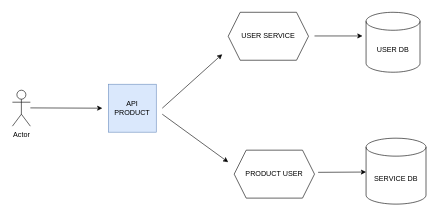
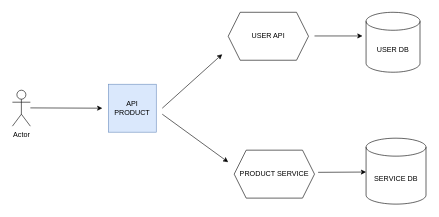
  <mxCell id="0" />
  <mxCell id="1" parent="0" />
  <mxCell id="2" value="Actor" style="shape=umlActor;verticalLabelPosition=bottom;verticalAlign=top;html=1;outlineConnect=0;" vertex="1" parent="1"><mxGeometry x="20" y="150" width="30" height="60" as="geometry" /></mxCell>
  <mxCell id="3" value="API PRODUCT" style="whiteSpace=wrap;html=1;aspect=fixed;fillColor=#dae8fc;strokeColor=#6c8ebf;" vertex="1" parent="1"><mxGeometry x="180" y="140" width="80" height="80" as="geometry" /></mxCell>
  <mxCell id="4" value="" style="endArrow=classic;html=1;rounded=0;" edge="1" parent="1"><mxGeometry width="50" height="50" relative="1" as="geometry"><mxPoint x="50" y="179.5" as="sourcePoint" /><mxPoint x="170" y="180" as="targetPoint" /></mxGeometry></mxCell>
- <mxCell id="5" value="USER SERVICE" style="shape=hexagon;perimeter=hexagonPerimeter2;whiteSpace=wrap;html=1;fixedSize=1;" vertex="1" parent="1"><mxGeometry x="380" y="20" width="134" height="80" as="geometry" /></mxCell>
- <mxCell id="6" value="PRODUCT USER" style="shape=hexagon;perimeter=hexagonPerimeter2;whiteSpace=wrap;html=1;fixedSize=1;" vertex="1" parent="1"><mxGeometry x="390" y="250" width="134" height="80" as="geometry" /></mxCell>
+ <mxCell id="5" value="USER API" style="shape=hexagon;perimeter=hexagonPerimeter2;whiteSpace=wrap;html=1;fixedSize=1;" vertex="1" parent="1"><mxGeometry x="380" y="20" width="134" height="80" as="geometry" /></mxCell>
+ <mxCell id="6" value="PRODUCT SERVICE" style="shape=hexagon;perimeter=hexagonPerimeter2;whiteSpace=wrap;html=1;fixedSize=1;" vertex="1" parent="1"><mxGeometry x="390" y="250" width="134" height="80" as="geometry" /></mxCell>
  <mxCell id="7" value="" style="endArrow=classic;html=1;rounded=0;" edge="1" parent="1"><mxGeometry width="50" height="50" relative="1" as="geometry"><mxPoint x="270" y="180" as="sourcePoint" /><mxPoint x="370" y="90" as="targetPoint" /></mxGeometry></mxCell>
  <mxCell id="8" value="" style="endArrow=classic;html=1;rounded=0;" edge="1" parent="1"><mxGeometry width="50" height="50" relative="1" as="geometry"><mxPoint x="270" y="190" as="sourcePoint" /><mxPoint x="380" y="270" as="targetPoint" /></mxGeometry></mxCell>
  <mxCell id="9" value="USER DB" style="shape=cylinder3;whiteSpace=wrap;html=1;boundedLbl=1;backgroundOutline=1;size=15;" vertex="1" parent="1"><mxGeometry x="610" y="20" width="90" height="100" as="geometry" /></mxCell>
  <mxCell id="10" value="" style="endArrow=classic;html=1;rounded=0;" edge="1" parent="1"><mxGeometry width="50" height="50" relative="1" as="geometry"><mxPoint x="524" y="59.5" as="sourcePoint" /><mxPoint x="604" y="59.5" as="targetPoint" /></mxGeometry></mxCell>
  <mxCell id="11" value="SERVICE DB" style="shape=cylinder3;whiteSpace=wrap;html=1;boundedLbl=1;backgroundOutline=1;size=15;" vertex="1" parent="1"><mxGeometry x="610" y="230" width="100" height="110" as="geometry" /></mxCell>
  <mxCell id="12" value="" style="endArrow=classic;html=1;rounded=0;entryX=-0.05;entryY=0.573;entryDx=0;entryDy=0;entryPerimeter=0;" edge="1" parent="1"><mxGeometry width="50" height="50" relative="1" as="geometry"><mxPoint x="530" y="287" as="sourcePoint" /><mxPoint x="610" y="286.52" as="targetPoint" /></mxGeometry></mxCell>
